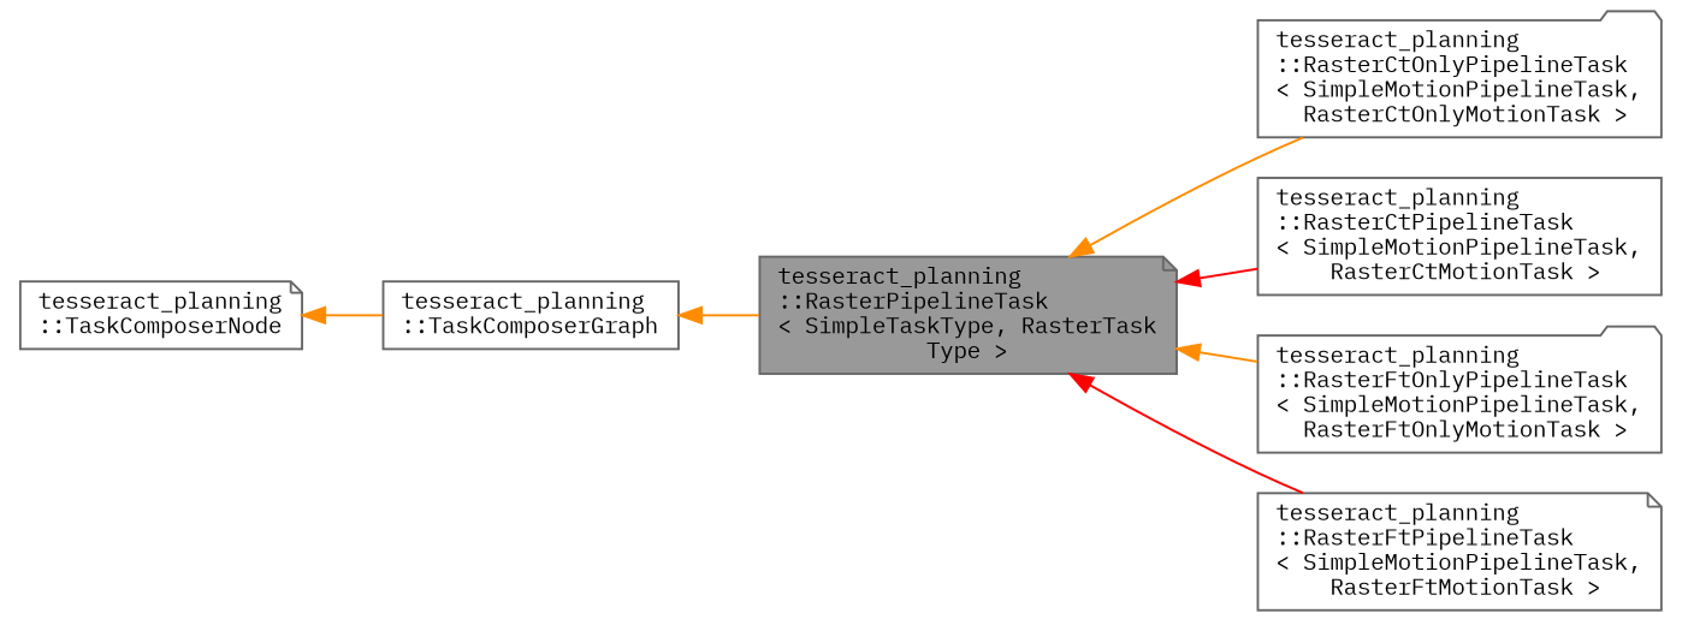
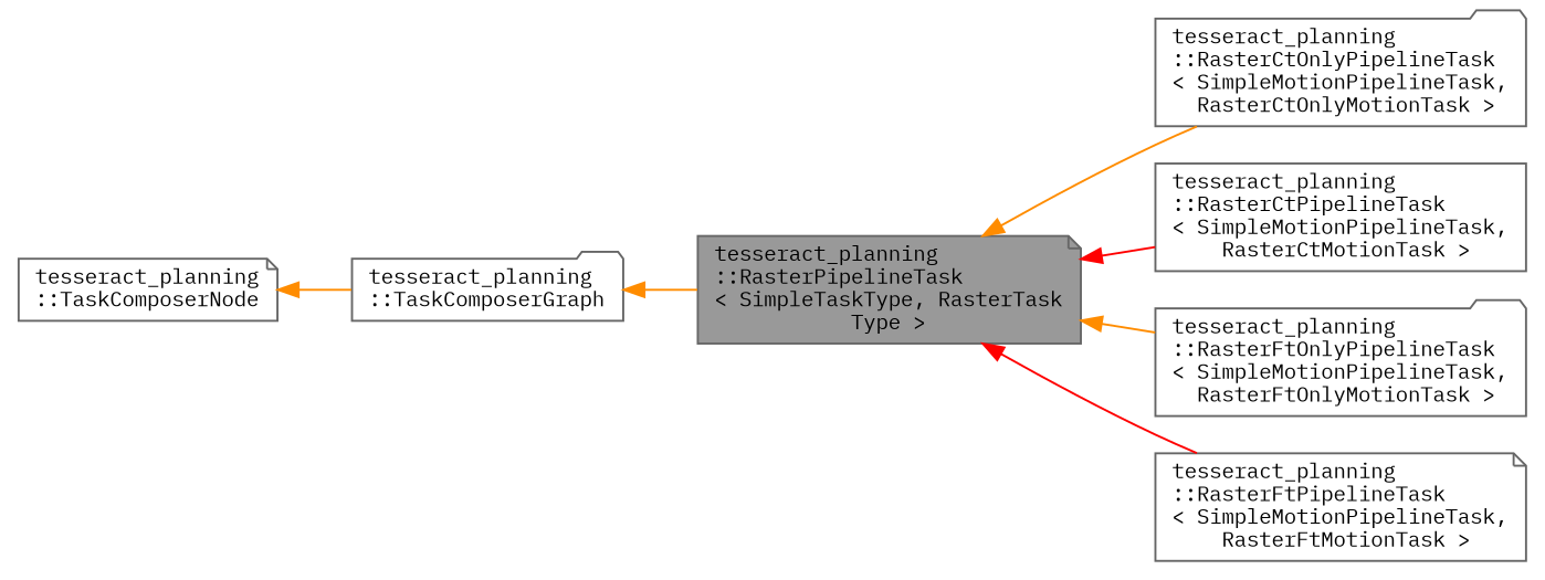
  digraph {
    rankdir=LR
    fontname="IBM Plex Mono"
    node [color=gray40 fillcolor=white fontname="IBM Plex Mono" fontsize=10 shape=note style=filled]
    edge [color=darkorange dir=back fontname="IBM Plex Mono" fontsize=10 labelfontname=Helvetica labelfontsize=10 style=solid]
    n1 [fillcolor=grey60 fontcolor=black height=0.2 label="tesseract_planning\l::RasterPipelineTask\l\< SimpleTaskType, RasterTask\lType \>" width=0.4]
    n2 [height=0.2 label="tesseract_planning\l::RasterCtOnlyPipelineTask\l\< SimpleMotionPipelineTask,\l RasterCtOnlyMotionTask \>" shape=folder width=0.4]
    n3 [height=0.2 label="tesseract_planning\l::RasterCtPipelineTask\l\< SimpleMotionPipelineTask,\l RasterCtMotionTask \>" shape=box width=0.4]
    n4 [height=0.2 label="tesseract_planning\l::RasterFtOnlyPipelineTask\l\< SimpleMotionPipelineTask,\l RasterFtOnlyMotionTask \>" shape=folder width=0.4]
    n5 [height=0.2 label="tesseract_planning\l::RasterFtPipelineTask\l\< SimpleMotionPipelineTask,\l RasterFtMotionTask \>" width=0.4]
-   n6 [height=0.2 label="tesseract_planning\l::TaskComposerGraph" shape=box width=0.4]
+   n6 [height=0.2 label="tesseract_planning\l::TaskComposerGraph" shape=folder width=0.4]
    n7 [height=0.2 label="tesseract_planning\l::TaskComposerNode" width=0.4]
    n1 -> n2
    n1 -> n3 [color=red]
    n1 -> n4
    n1 -> n5 [color=red]
    n6 -> n1
    n7 -> n6
  }
